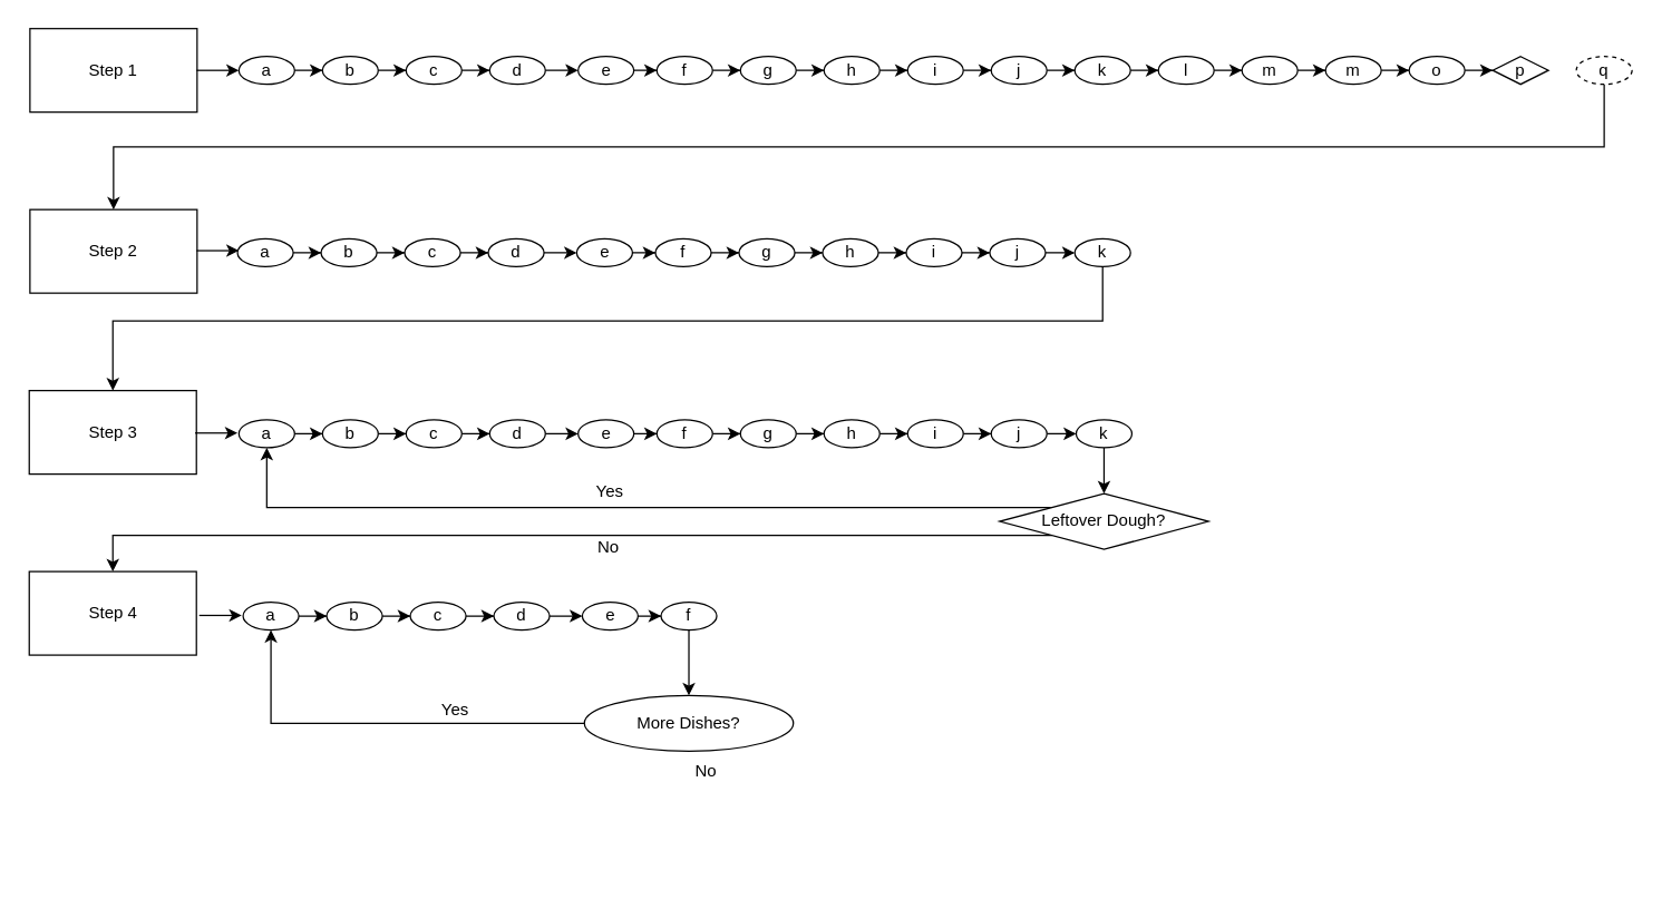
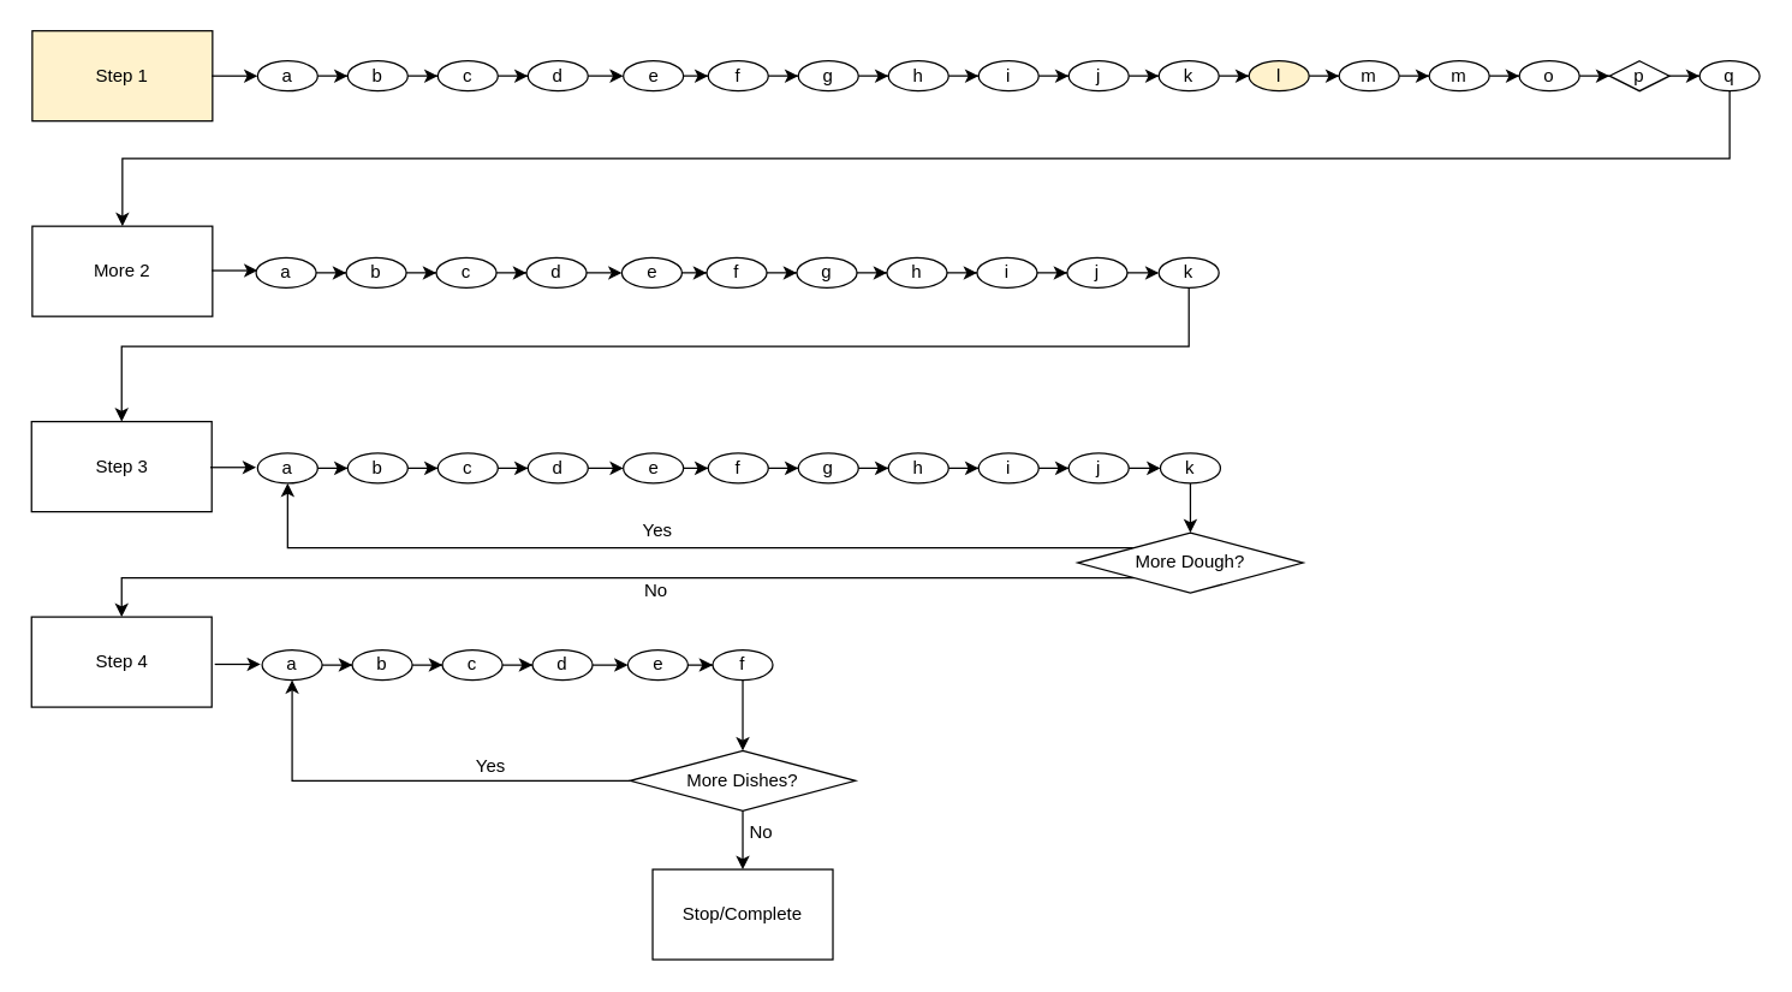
  <mxCell id="0" />
  <mxCell id="1" parent="0" />
- <mxCell id="2" value="Step 1" style="rounded=0;whiteSpace=wrap;html=1;" vertex="1" parent="1"><mxGeometry width="120" height="60" as="geometry" x="21" y="20" /></mxCell>
- <mxCell id="3" value="Step 2" style="rounded=0;whiteSpace=wrap;html=1;" vertex="1" parent="1"><mxGeometry y="150" width="120" height="60" as="geometry" x="21" /></mxCell>
+ <mxCell id="2" value="Step 1" style="rounded=0;whiteSpace=wrap;html=1;fillColor=#fff2cc;" vertex="1" parent="1"><mxGeometry width="120" height="60" as="geometry" x="21" y="20" /></mxCell>
+ <mxCell id="3" value="More 2" style="rounded=0;whiteSpace=wrap;html=1;" vertex="1" parent="1"><mxGeometry y="150" width="120" height="60" as="geometry" x="21" /></mxCell>
  <mxCell id="4" value="Step 3" style="rounded=0;whiteSpace=wrap;html=1;" vertex="1" parent="1"><mxGeometry x="20.5" y="280" width="120" height="60" as="geometry" /></mxCell>
  <mxCell id="5" value="Step 4" style="rounded=0;whiteSpace=wrap;html=1;" vertex="1" parent="1"><mxGeometry x="20.5" y="410" width="120" height="60" as="geometry" /></mxCell>
  <mxCell id="6" value="" style="edgeStyle=orthogonalEdgeStyle;rounded=0;orthogonalLoop=1;jettySize=auto;html=1;" edge="1" parent="1" source="7" target="10"><mxGeometry relative="1" as="geometry" /></mxCell>
  <mxCell id="7" value="a" style="ellipse;whiteSpace=wrap;html=1;" vertex="1" parent="1"><mxGeometry x="171" y="40" width="40" height="20" as="geometry" /></mxCell>
  <mxCell id="8" value="" style="endArrow=classic;html=1;rounded=0;entryX=0;entryY=0.5;entryDx=0;entryDy=0;" edge="1" parent="1" target="7"><mxGeometry width="50" height="50" relative="1" as="geometry"><mxPoint x="140.5" y="50" as="sourcePoint" /><mxPoint x="161" y="50" as="targetPoint" /></mxGeometry></mxCell>
  <mxCell id="9" value="" style="edgeStyle=orthogonalEdgeStyle;rounded=0;orthogonalLoop=1;jettySize=auto;html=1;" edge="1" parent="1" source="10" target="12"><mxGeometry relative="1" as="geometry" /></mxCell>
  <mxCell id="10" value="b" style="ellipse;whiteSpace=wrap;html=1;" vertex="1" parent="1"><mxGeometry x="231" y="40" width="40" height="20" as="geometry" /></mxCell>
  <mxCell id="11" value="" style="edgeStyle=orthogonalEdgeStyle;rounded=0;orthogonalLoop=1;jettySize=auto;html=1;" edge="1" parent="1" source="12" target="14"><mxGeometry relative="1" as="geometry" /></mxCell>
  <mxCell id="12" value="c" style="ellipse;whiteSpace=wrap;html=1;" vertex="1" parent="1"><mxGeometry x="291" y="40" width="40" height="20" as="geometry" /></mxCell>
  <mxCell id="13" value="" style="edgeStyle=orthogonalEdgeStyle;rounded=0;orthogonalLoop=1;jettySize=auto;html=1;" edge="1" parent="1" source="14" target="16"><mxGeometry relative="1" as="geometry" /></mxCell>
  <mxCell id="14" value="d" style="ellipse;whiteSpace=wrap;html=1;" vertex="1" parent="1"><mxGeometry x="351" y="40" width="40" height="20" as="geometry" /></mxCell>
  <mxCell id="15" value="" style="edgeStyle=orthogonalEdgeStyle;rounded=0;orthogonalLoop=1;jettySize=auto;html=1;" edge="1" parent="1" source="16" target="18"><mxGeometry relative="1" as="geometry" /></mxCell>
  <mxCell id="16" value="e" style="ellipse;whiteSpace=wrap;html=1;" vertex="1" parent="1"><mxGeometry x="414.5" y="40" width="40" height="20" as="geometry" /></mxCell>
  <mxCell id="17" value="" style="edgeStyle=orthogonalEdgeStyle;rounded=0;orthogonalLoop=1;jettySize=auto;html=1;" edge="1" parent="1" source="18" target="20"><mxGeometry relative="1" as="geometry" /></mxCell>
  <mxCell id="18" value="f" style="ellipse;whiteSpace=wrap;html=1;" vertex="1" parent="1"><mxGeometry x="471" y="40" width="40" height="20" as="geometry" /></mxCell>
  <mxCell id="19" value="" style="edgeStyle=orthogonalEdgeStyle;rounded=0;orthogonalLoop=1;jettySize=auto;html=1;" edge="1" parent="1" source="20" target="22"><mxGeometry relative="1" as="geometry" /></mxCell>
  <mxCell id="20" value="g" style="ellipse;whiteSpace=wrap;html=1;" vertex="1" parent="1"><mxGeometry x="531" y="40" width="40" height="20" as="geometry" /></mxCell>
  <mxCell id="21" value="" style="edgeStyle=orthogonalEdgeStyle;rounded=0;orthogonalLoop=1;jettySize=auto;html=1;" edge="1" parent="1" source="22" target="24"><mxGeometry relative="1" as="geometry" /></mxCell>
  <mxCell id="22" value="h" style="ellipse;whiteSpace=wrap;html=1;" vertex="1" parent="1"><mxGeometry x="591" y="40" width="40" height="20" as="geometry" /></mxCell>
  <mxCell id="23" value="" style="edgeStyle=orthogonalEdgeStyle;rounded=0;orthogonalLoop=1;jettySize=auto;html=1;" edge="1" parent="1" source="24" target="26"><mxGeometry relative="1" as="geometry" /></mxCell>
  <mxCell id="24" value="i" style="ellipse;whiteSpace=wrap;html=1;" vertex="1" parent="1"><mxGeometry x="651" y="40" width="40" height="20" as="geometry" /></mxCell>
  <mxCell id="25" value="" style="edgeStyle=orthogonalEdgeStyle;rounded=0;orthogonalLoop=1;jettySize=auto;html=1;" edge="1" parent="1" source="26" target="28"><mxGeometry relative="1" as="geometry" /></mxCell>
  <mxCell id="26" value="j" style="ellipse;whiteSpace=wrap;html=1;" vertex="1" parent="1"><mxGeometry x="711" y="40" width="40" height="20" as="geometry" /></mxCell>
  <mxCell id="27" value="" style="edgeStyle=orthogonalEdgeStyle;rounded=0;orthogonalLoop=1;jettySize=auto;html=1;" edge="1" parent="1" source="28" target="30"><mxGeometry relative="1" as="geometry" /></mxCell>
  <mxCell id="28" value="k" style="ellipse;whiteSpace=wrap;html=1;" vertex="1" parent="1"><mxGeometry x="771" y="40" width="40" height="20" as="geometry" /></mxCell>
  <mxCell id="29" value="" style="edgeStyle=orthogonalEdgeStyle;rounded=0;orthogonalLoop=1;jettySize=auto;html=1;" edge="1" parent="1" source="30" target="32"><mxGeometry relative="1" as="geometry" /></mxCell>
- <mxCell id="30" value="l" style="ellipse;whiteSpace=wrap;html=1;" vertex="1" parent="1"><mxGeometry x="831" y="40" width="40" height="20" as="geometry" /></mxCell>
+ <mxCell id="30" value="l" style="ellipse;whiteSpace=wrap;html=1;fillColor=#fff2cc;" vertex="1" parent="1"><mxGeometry x="831" y="40" width="40" height="20" as="geometry" /></mxCell>
  <mxCell id="31" value="" style="edgeStyle=orthogonalEdgeStyle;rounded=0;orthogonalLoop=1;jettySize=auto;html=1;" edge="1" parent="1" source="32" target="34"><mxGeometry relative="1" as="geometry" /></mxCell>
  <mxCell id="32" value="m" style="ellipse;whiteSpace=wrap;html=1;" vertex="1" parent="1"><mxGeometry x="891" y="40" width="40" height="20" as="geometry" /></mxCell>
  <mxCell id="33" value="" style="edgeStyle=orthogonalEdgeStyle;rounded=0;orthogonalLoop=1;jettySize=auto;html=1;" edge="1" parent="1" source="34" target="36"><mxGeometry relative="1" as="geometry" /></mxCell>
  <mxCell id="34" value="m" style="ellipse;whiteSpace=wrap;html=1;" vertex="1" parent="1"><mxGeometry x="951" y="40" width="40" height="20" as="geometry" /></mxCell>
  <mxCell id="35" value="" style="edgeStyle=orthogonalEdgeStyle;rounded=0;orthogonalLoop=1;jettySize=auto;html=1;" edge="1" parent="1" source="36" target="38"><mxGeometry relative="1" as="geometry" /></mxCell>
  <mxCell id="36" value="o" style="ellipse;whiteSpace=wrap;html=1;" vertex="1" parent="1"><mxGeometry x="1011" y="40" width="40" height="20" as="geometry" /></mxCell>
+ <mxCell id="37" value="" style="edgeStyle=orthogonalEdgeStyle;rounded=0;orthogonalLoop=1;jettySize=auto;html=1;" edge="1" parent="1" source="38" target="40"><mxGeometry relative="1" as="geometry" /></mxCell>
  <mxCell id="38" value="p" style="rhombus;whiteSpace=wrap;html=1;" vertex="1" parent="1"><mxGeometry x="1071" y="40" width="40" height="20" as="geometry" /></mxCell>
  <mxCell id="39" style="edgeStyle=orthogonalEdgeStyle;rounded=0;orthogonalLoop=1;jettySize=auto;html=1;exitX=0.5;exitY=1;exitDx=0;exitDy=0;entryX=0.5;entryY=0;entryDx=0;entryDy=0;" edge="1" parent="1" source="40" target="3"><mxGeometry relative="1" as="geometry" /></mxCell>
- <mxCell id="40" value="q" style="ellipse;whiteSpace=wrap;html=1;dashed=1;" vertex="1" parent="1"><mxGeometry x="1131" y="40" width="40" height="20" as="geometry" /></mxCell>
+ <mxCell id="40" value="q" style="ellipse;whiteSpace=wrap;html=1;" vertex="1" parent="1"><mxGeometry x="1131" y="40" width="40" height="20" as="geometry" /></mxCell>
  <mxCell id="41" value="" style="endArrow=classic;html=1;rounded=0;entryX=0;entryY=0.5;entryDx=0;entryDy=0;" edge="1" parent="1"><mxGeometry width="50" height="50" relative="1" as="geometry"><mxPoint x="140.5" y="179.5" as="sourcePoint" /><mxPoint x="171" y="179.5" as="targetPoint" /></mxGeometry></mxCell>
  <mxCell id="42" value="" style="edgeStyle=orthogonalEdgeStyle;rounded=0;orthogonalLoop=1;jettySize=auto;html=1;" edge="1" parent="1" source="43" target="45"><mxGeometry relative="1" as="geometry" /></mxCell>
  <mxCell id="43" value="a" style="ellipse;whiteSpace=wrap;html=1;" vertex="1" parent="1"><mxGeometry x="170" y="171" width="40" height="20" as="geometry" /></mxCell>
  <mxCell id="44" value="" style="edgeStyle=orthogonalEdgeStyle;rounded=0;orthogonalLoop=1;jettySize=auto;html=1;" edge="1" parent="1" source="45" target="47"><mxGeometry relative="1" as="geometry" /></mxCell>
  <mxCell id="45" value="b" style="ellipse;whiteSpace=wrap;html=1;" vertex="1" parent="1"><mxGeometry x="230" y="171" width="40" height="20" as="geometry" /></mxCell>
  <mxCell id="46" value="" style="edgeStyle=orthogonalEdgeStyle;rounded=0;orthogonalLoop=1;jettySize=auto;html=1;" edge="1" parent="1" source="47" target="49"><mxGeometry relative="1" as="geometry" /></mxCell>
  <mxCell id="47" value="c" style="ellipse;whiteSpace=wrap;html=1;" vertex="1" parent="1"><mxGeometry x="290" y="171" width="40" height="20" as="geometry" /></mxCell>
  <mxCell id="48" value="" style="edgeStyle=orthogonalEdgeStyle;rounded=0;orthogonalLoop=1;jettySize=auto;html=1;" edge="1" parent="1" source="49" target="51"><mxGeometry relative="1" as="geometry" /></mxCell>
  <mxCell id="49" value="d" style="ellipse;whiteSpace=wrap;html=1;" vertex="1" parent="1"><mxGeometry x="350" y="171" width="40" height="20" as="geometry" /></mxCell>
  <mxCell id="50" value="" style="edgeStyle=orthogonalEdgeStyle;rounded=0;orthogonalLoop=1;jettySize=auto;html=1;" edge="1" parent="1" source="51" target="53"><mxGeometry relative="1" as="geometry" /></mxCell>
  <mxCell id="51" value="e" style="ellipse;whiteSpace=wrap;html=1;" vertex="1" parent="1"><mxGeometry x="413.5" y="171" width="40" height="20" as="geometry" /></mxCell>
  <mxCell id="52" value="" style="edgeStyle=orthogonalEdgeStyle;rounded=0;orthogonalLoop=1;jettySize=auto;html=1;" edge="1" parent="1" source="53" target="55"><mxGeometry relative="1" as="geometry" /></mxCell>
  <mxCell id="53" value="f" style="ellipse;whiteSpace=wrap;html=1;" vertex="1" parent="1"><mxGeometry x="470" y="171" width="40" height="20" as="geometry" /></mxCell>
  <mxCell id="54" value="" style="edgeStyle=orthogonalEdgeStyle;rounded=0;orthogonalLoop=1;jettySize=auto;html=1;" edge="1" parent="1" source="55" target="57"><mxGeometry relative="1" as="geometry" /></mxCell>
  <mxCell id="55" value="g" style="ellipse;whiteSpace=wrap;html=1;" vertex="1" parent="1"><mxGeometry x="530" y="171" width="40" height="20" as="geometry" /></mxCell>
  <mxCell id="56" value="" style="edgeStyle=orthogonalEdgeStyle;rounded=0;orthogonalLoop=1;jettySize=auto;html=1;" edge="1" parent="1" source="57" target="59"><mxGeometry relative="1" as="geometry" /></mxCell>
  <mxCell id="57" value="h" style="ellipse;whiteSpace=wrap;html=1;" vertex="1" parent="1"><mxGeometry x="590" y="171" width="40" height="20" as="geometry" /></mxCell>
  <mxCell id="58" value="" style="edgeStyle=orthogonalEdgeStyle;rounded=0;orthogonalLoop=1;jettySize=auto;html=1;" edge="1" parent="1" source="59" target="61"><mxGeometry relative="1" as="geometry" /></mxCell>
  <mxCell id="59" value="i" style="ellipse;whiteSpace=wrap;html=1;" vertex="1" parent="1"><mxGeometry x="650" y="171" width="40" height="20" as="geometry" /></mxCell>
  <mxCell id="60" value="" style="edgeStyle=orthogonalEdgeStyle;rounded=0;orthogonalLoop=1;jettySize=auto;html=1;" edge="1" parent="1" source="61" target="63"><mxGeometry relative="1" as="geometry" /></mxCell>
  <mxCell id="61" value="j" style="ellipse;whiteSpace=wrap;html=1;" vertex="1" parent="1"><mxGeometry x="710" y="171" width="40" height="20" as="geometry" /></mxCell>
  <mxCell id="62" value="" style="edgeStyle=orthogonalEdgeStyle;rounded=0;orthogonalLoop=1;jettySize=auto;html=1;entryX=0.5;entryY=0;entryDx=0;entryDy=0;" edge="1" parent="1" source="63" target="4"><mxGeometry relative="1" as="geometry"><mxPoint x="791" y="250" as="targetPoint" /><Array as="points"><mxPoint x="791" y="230" /><mxPoint x="81" y="230" /></Array></mxGeometry></mxCell>
  <mxCell id="63" value="k" style="ellipse;whiteSpace=wrap;html=1;" vertex="1" parent="1"><mxGeometry x="771" y="171" width="40" height="20" as="geometry" /></mxCell>
  <mxCell id="64" value="" style="edgeStyle=orthogonalEdgeStyle;rounded=0;orthogonalLoop=1;jettySize=auto;html=1;" edge="1" parent="1" source="65" target="67"><mxGeometry relative="1" as="geometry" /></mxCell>
  <mxCell id="65" value="a" style="ellipse;whiteSpace=wrap;html=1;" vertex="1" parent="1"><mxGeometry x="171" y="301" width="40" height="20" as="geometry" /></mxCell>
  <mxCell id="66" value="" style="edgeStyle=orthogonalEdgeStyle;rounded=0;orthogonalLoop=1;jettySize=auto;html=1;" edge="1" parent="1" source="67" target="69"><mxGeometry relative="1" as="geometry" /></mxCell>
  <mxCell id="67" value="b" style="ellipse;whiteSpace=wrap;html=1;" vertex="1" parent="1"><mxGeometry x="231" y="301" width="40" height="20" as="geometry" /></mxCell>
  <mxCell id="68" value="" style="edgeStyle=orthogonalEdgeStyle;rounded=0;orthogonalLoop=1;jettySize=auto;html=1;" edge="1" parent="1" source="69" target="71"><mxGeometry relative="1" as="geometry" /></mxCell>
  <mxCell id="69" value="c" style="ellipse;whiteSpace=wrap;html=1;" vertex="1" parent="1"><mxGeometry x="291" y="301" width="40" height="20" as="geometry" /></mxCell>
  <mxCell id="70" value="" style="edgeStyle=orthogonalEdgeStyle;rounded=0;orthogonalLoop=1;jettySize=auto;html=1;" edge="1" parent="1" source="71" target="73"><mxGeometry relative="1" as="geometry" /></mxCell>
  <mxCell id="71" value="d" style="ellipse;whiteSpace=wrap;html=1;" vertex="1" parent="1"><mxGeometry x="351" y="301" width="40" height="20" as="geometry" /></mxCell>
  <mxCell id="72" value="" style="edgeStyle=orthogonalEdgeStyle;rounded=0;orthogonalLoop=1;jettySize=auto;html=1;" edge="1" parent="1" source="73" target="75"><mxGeometry relative="1" as="geometry" /></mxCell>
  <mxCell id="73" value="e" style="ellipse;whiteSpace=wrap;html=1;" vertex="1" parent="1"><mxGeometry x="414.5" y="301" width="40" height="20" as="geometry" /></mxCell>
  <mxCell id="74" value="" style="edgeStyle=orthogonalEdgeStyle;rounded=0;orthogonalLoop=1;jettySize=auto;html=1;" edge="1" parent="1" source="75" target="77"><mxGeometry relative="1" as="geometry" /></mxCell>
  <mxCell id="75" value="f" style="ellipse;whiteSpace=wrap;html=1;" vertex="1" parent="1"><mxGeometry x="471" y="301" width="40" height="20" as="geometry" /></mxCell>
  <mxCell id="76" value="" style="edgeStyle=orthogonalEdgeStyle;rounded=0;orthogonalLoop=1;jettySize=auto;html=1;" edge="1" parent="1" source="77" target="79"><mxGeometry relative="1" as="geometry" /></mxCell>
  <mxCell id="77" value="g" style="ellipse;whiteSpace=wrap;html=1;" vertex="1" parent="1"><mxGeometry x="531" y="301" width="40" height="20" as="geometry" /></mxCell>
  <mxCell id="78" value="" style="edgeStyle=orthogonalEdgeStyle;rounded=0;orthogonalLoop=1;jettySize=auto;html=1;" edge="1" parent="1" source="79" target="81"><mxGeometry relative="1" as="geometry" /></mxCell>
  <mxCell id="79" value="h" style="ellipse;whiteSpace=wrap;html=1;" vertex="1" parent="1"><mxGeometry x="591" y="301" width="40" height="20" as="geometry" /></mxCell>
  <mxCell id="80" value="" style="edgeStyle=orthogonalEdgeStyle;rounded=0;orthogonalLoop=1;jettySize=auto;html=1;" edge="1" parent="1" source="81" target="83"><mxGeometry relative="1" as="geometry" /></mxCell>
  <mxCell id="81" value="i" style="ellipse;whiteSpace=wrap;html=1;" vertex="1" parent="1"><mxGeometry x="651" y="301" width="40" height="20" as="geometry" /></mxCell>
  <mxCell id="82" value="" style="edgeStyle=orthogonalEdgeStyle;rounded=0;orthogonalLoop=1;jettySize=auto;html=1;" edge="1" parent="1" source="83" target="85"><mxGeometry relative="1" as="geometry" /></mxCell>
  <mxCell id="83" value="j" style="ellipse;whiteSpace=wrap;html=1;" vertex="1" parent="1"><mxGeometry x="711" y="301" width="40" height="20" as="geometry" /></mxCell>
  <mxCell id="84" value="" style="edgeStyle=orthogonalEdgeStyle;rounded=0;orthogonalLoop=1;jettySize=auto;html=1;" edge="1" parent="1" source="85" target="89"><mxGeometry relative="1" as="geometry" /></mxCell>
  <mxCell id="85" value="k" style="ellipse;whiteSpace=wrap;html=1;" vertex="1" parent="1"><mxGeometry x="772" y="301" width="40" height="20" as="geometry" /></mxCell>
  <mxCell id="86" value="" style="endArrow=classic;html=1;rounded=0;entryX=0;entryY=0.5;entryDx=0;entryDy=0;" edge="1" parent="1"><mxGeometry width="50" height="50" relative="1" as="geometry"><mxPoint x="139.5" y="310.5" as="sourcePoint" /><mxPoint x="170" y="310.5" as="targetPoint" /></mxGeometry></mxCell>
  <mxCell id="87" style="edgeStyle=orthogonalEdgeStyle;rounded=0;orthogonalLoop=1;jettySize=auto;html=1;exitX=0;exitY=1;exitDx=0;exitDy=0;" edge="1" parent="1" source="89" target="5"><mxGeometry relative="1" as="geometry"><mxPoint x="81" y="400" as="targetPoint" /></mxGeometry></mxCell>
  <mxCell id="88" style="edgeStyle=orthogonalEdgeStyle;rounded=0;orthogonalLoop=1;jettySize=auto;html=1;exitX=0;exitY=0;exitDx=0;exitDy=0;" edge="1" parent="1" source="89" target="65"><mxGeometry relative="1" as="geometry" /></mxCell>
- <mxCell id="89" value="Leftover Dough?" style="rhombus;whiteSpace=wrap;html=1;" vertex="1" parent="1"><mxGeometry x="717" y="354" width="150" height="40" as="geometry" /></mxCell>
+ <mxCell id="89" value="More Dough?" style="rhombus;whiteSpace=wrap;html=1;" vertex="1" parent="1"><mxGeometry x="717" y="354" width="150" height="40" as="geometry" /></mxCell>
  <mxCell id="90" value="No" style="text;html=1;align=center;verticalAlign=middle;resizable=0;points=[];autosize=1;strokeColor=none;fillColor=none;" vertex="1" parent="1"><mxGeometry x="416" y="378" width="40" height="30" as="geometry" /></mxCell>
  <mxCell id="91" value="Yes" style="text;html=1;align=center;verticalAlign=middle;resizable=0;points=[];autosize=1;strokeColor=none;fillColor=none;" vertex="1" parent="1"><mxGeometry x="417" y="338" width="40" height="30" as="geometry" /></mxCell>
  <mxCell id="92" value="" style="edgeStyle=orthogonalEdgeStyle;rounded=0;orthogonalLoop=1;jettySize=auto;html=1;" edge="1" parent="1" source="93" target="95"><mxGeometry relative="1" as="geometry" /></mxCell>
  <mxCell id="93" value="a" style="ellipse;whiteSpace=wrap;html=1;" vertex="1" parent="1"><mxGeometry x="174" y="432" width="40" height="20" as="geometry" /></mxCell>
  <mxCell id="94" value="" style="edgeStyle=orthogonalEdgeStyle;rounded=0;orthogonalLoop=1;jettySize=auto;html=1;" edge="1" parent="1" source="95" target="97"><mxGeometry relative="1" as="geometry" /></mxCell>
  <mxCell id="95" value="b" style="ellipse;whiteSpace=wrap;html=1;" vertex="1" parent="1"><mxGeometry x="234" y="432" width="40" height="20" as="geometry" /></mxCell>
  <mxCell id="96" value="" style="edgeStyle=orthogonalEdgeStyle;rounded=0;orthogonalLoop=1;jettySize=auto;html=1;" edge="1" parent="1" source="97" target="99"><mxGeometry relative="1" as="geometry" /></mxCell>
  <mxCell id="97" value="c" style="ellipse;whiteSpace=wrap;html=1;" vertex="1" parent="1"><mxGeometry x="294" y="432" width="40" height="20" as="geometry" /></mxCell>
  <mxCell id="98" value="" style="edgeStyle=orthogonalEdgeStyle;rounded=0;orthogonalLoop=1;jettySize=auto;html=1;" edge="1" parent="1" source="99" target="101"><mxGeometry relative="1" as="geometry" /></mxCell>
  <mxCell id="99" value="d" style="ellipse;whiteSpace=wrap;html=1;" vertex="1" parent="1"><mxGeometry x="354" y="432" width="40" height="20" as="geometry" /></mxCell>
  <mxCell id="100" value="" style="edgeStyle=orthogonalEdgeStyle;rounded=0;orthogonalLoop=1;jettySize=auto;html=1;" edge="1" parent="1" source="101" target="103"><mxGeometry relative="1" as="geometry" /></mxCell>
  <mxCell id="101" value="e" style="ellipse;whiteSpace=wrap;html=1;" vertex="1" parent="1"><mxGeometry x="417.5" y="432" width="40" height="20" as="geometry" /></mxCell>
  <mxCell id="102" value="" style="edgeStyle=orthogonalEdgeStyle;rounded=0;orthogonalLoop=1;jettySize=auto;html=1;" edge="1" parent="1" source="103" target="107"><mxGeometry relative="1" as="geometry" /></mxCell>
  <mxCell id="103" value="f" style="ellipse;whiteSpace=wrap;html=1;" vertex="1" parent="1"><mxGeometry x="474" y="432" width="40" height="20" as="geometry" /></mxCell>
  <mxCell id="104" value="" style="endArrow=classic;html=1;rounded=0;entryX=0;entryY=0.5;entryDx=0;entryDy=0;" edge="1" parent="1"><mxGeometry width="50" height="50" relative="1" as="geometry"><mxPoint x="142.5" y="441.5" as="sourcePoint" /><mxPoint x="173" y="441.5" as="targetPoint" /></mxGeometry></mxCell>
  <mxCell id="105" style="edgeStyle=orthogonalEdgeStyle;rounded=0;orthogonalLoop=1;jettySize=auto;html=1;exitX=0;exitY=0.5;exitDx=0;exitDy=0;" edge="1" parent="1" source="107" target="93"><mxGeometry relative="1" as="geometry" /></mxCell>
- <mxCell id="107" value="More Dishes?" style="ellipse;whiteSpace=wrap;html=1;" vertex="1" parent="1"><mxGeometry x="419" y="499" width="150" height="40" as="geometry" /></mxCell>
+ <mxCell id="106" value="" style="edgeStyle=orthogonalEdgeStyle;rounded=0;orthogonalLoop=1;jettySize=auto;html=1;" edge="1" parent="1" source="107" target="109"><mxGeometry relative="1" as="geometry" /></mxCell>
+ <mxCell id="107" value="More Dishes?" style="rhombus;whiteSpace=wrap;html=1;" vertex="1" parent="1"><mxGeometry x="419" y="499" width="150" height="40" as="geometry" /></mxCell>
  <mxCell id="108" value="Yes" style="text;html=1;align=center;verticalAlign=middle;resizable=0;points=[];autosize=1;strokeColor=none;fillColor=none;" vertex="1" parent="1"><mxGeometry x="306" y="495" width="40" height="30" as="geometry" /></mxCell>
+ <mxCell id="109" value="Stop/Complete" style="whiteSpace=wrap;html=1;" vertex="1" parent="1"><mxGeometry x="434" y="578" width="120" height="60" as="geometry" /></mxCell>
  <mxCell id="110" value="No" style="text;html=1;align=center;verticalAlign=middle;resizable=0;points=[];autosize=1;strokeColor=none;fillColor=none;" vertex="1" parent="1"><mxGeometry x="486" y="539" width="40" height="30" as="geometry" /></mxCell>
